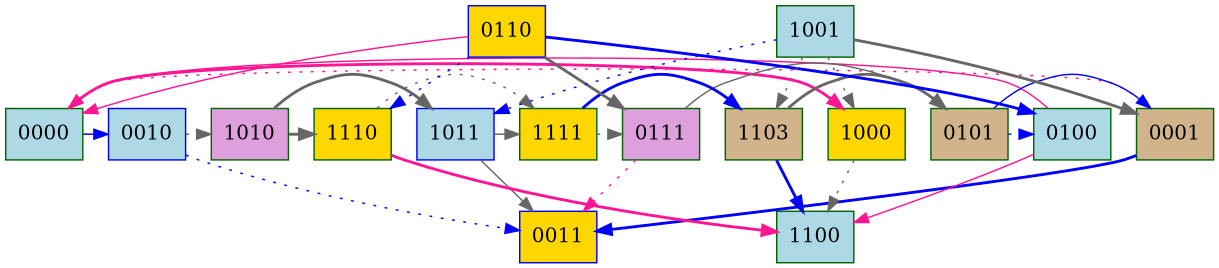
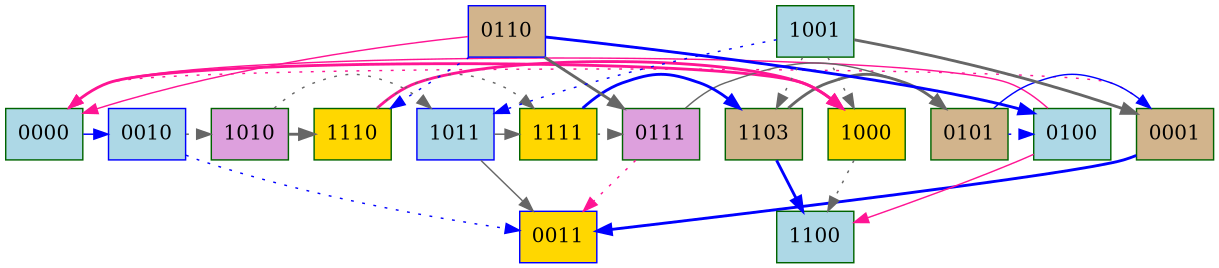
  digraph {
    node [color=darkgreen fillcolor=lightblue shape=box style=filled]
    edge [color=gray40 style=dotted]
    0000
    0001 [fillcolor=tan]
    0010 [color=blue]
    0100
    0101 [fillcolor=tan]
    0111 [fillcolor=plum]
    1000 [fillcolor=gold]
    1010 [fillcolor=plum]
    1011 [color=blue]
    n10 [fillcolor=tan label=1103]
    1110 [fillcolor=gold]
    1111 [fillcolor=gold]
-   0110 [color=blue fillcolor=gold]
+   0110 [color=blue fillcolor=tan]
    1001
    0011 [color=blue fillcolor=gold]
    1100
    subgraph sub_1 {
      rank=same
      0000
      0001
      0010
      0100
      0101
      0111
      1000
      1010
      1011
      n10
      1110
      1111
    }
    subgraph sub_2 {
      rank=same
      0110
      1001
    }
    subgraph sub_3 {
      rank=same
      0011
      1100
    }
    0000 -> 0010 [color=blue style=solid]
    0000 -> 1000 [color=deeppink style=bold]
    0001 -> 0000 [color=deeppink]
    0001 -> 0011 [color=blue style=bold]
    0010 -> 1010
    0010 -> 0011 [color=blue]
    0100 -> 0000 [color=deeppink style=solid]
    0100 -> 1100 [color=deeppink style=solid]
    0101 -> 0001 [color=blue style=solid]
    0101 -> 0100 [color=blue]
    0111 -> 0101 [style=solid]
    0111 -> 0011 [color=deeppink]
    1000 -> 1100
-   1010 -> 1011 [style=bold]
+   1010 -> 1011
    1010 -> 1110 [style=bold]
    1011 -> 1111 [style=solid]
    1011 -> 0011 [style=solid]
    n10 -> 0101 [style=bold]
    n10 -> 1100 [color=blue style=bold]
    1110 -> 1111
-   1110 -> 1100 [color=deeppink style=bold]
+   1110 -> 1000 [color=deeppink style=bold]
    1111 -> 0111
    1111 -> n10 [color=blue style=bold]
    0110 -> 0000 [color=deeppink style=solid]
    0110 -> 0100 [color=blue style=bold]
    0110 -> 0111 [style=bold]
    0110 -> 1110 [color=blue]
    1001 -> 0001 [style=bold]
    1001 -> 1000
    1001 -> 1011 [color=blue]
    1001 -> n10
  }
